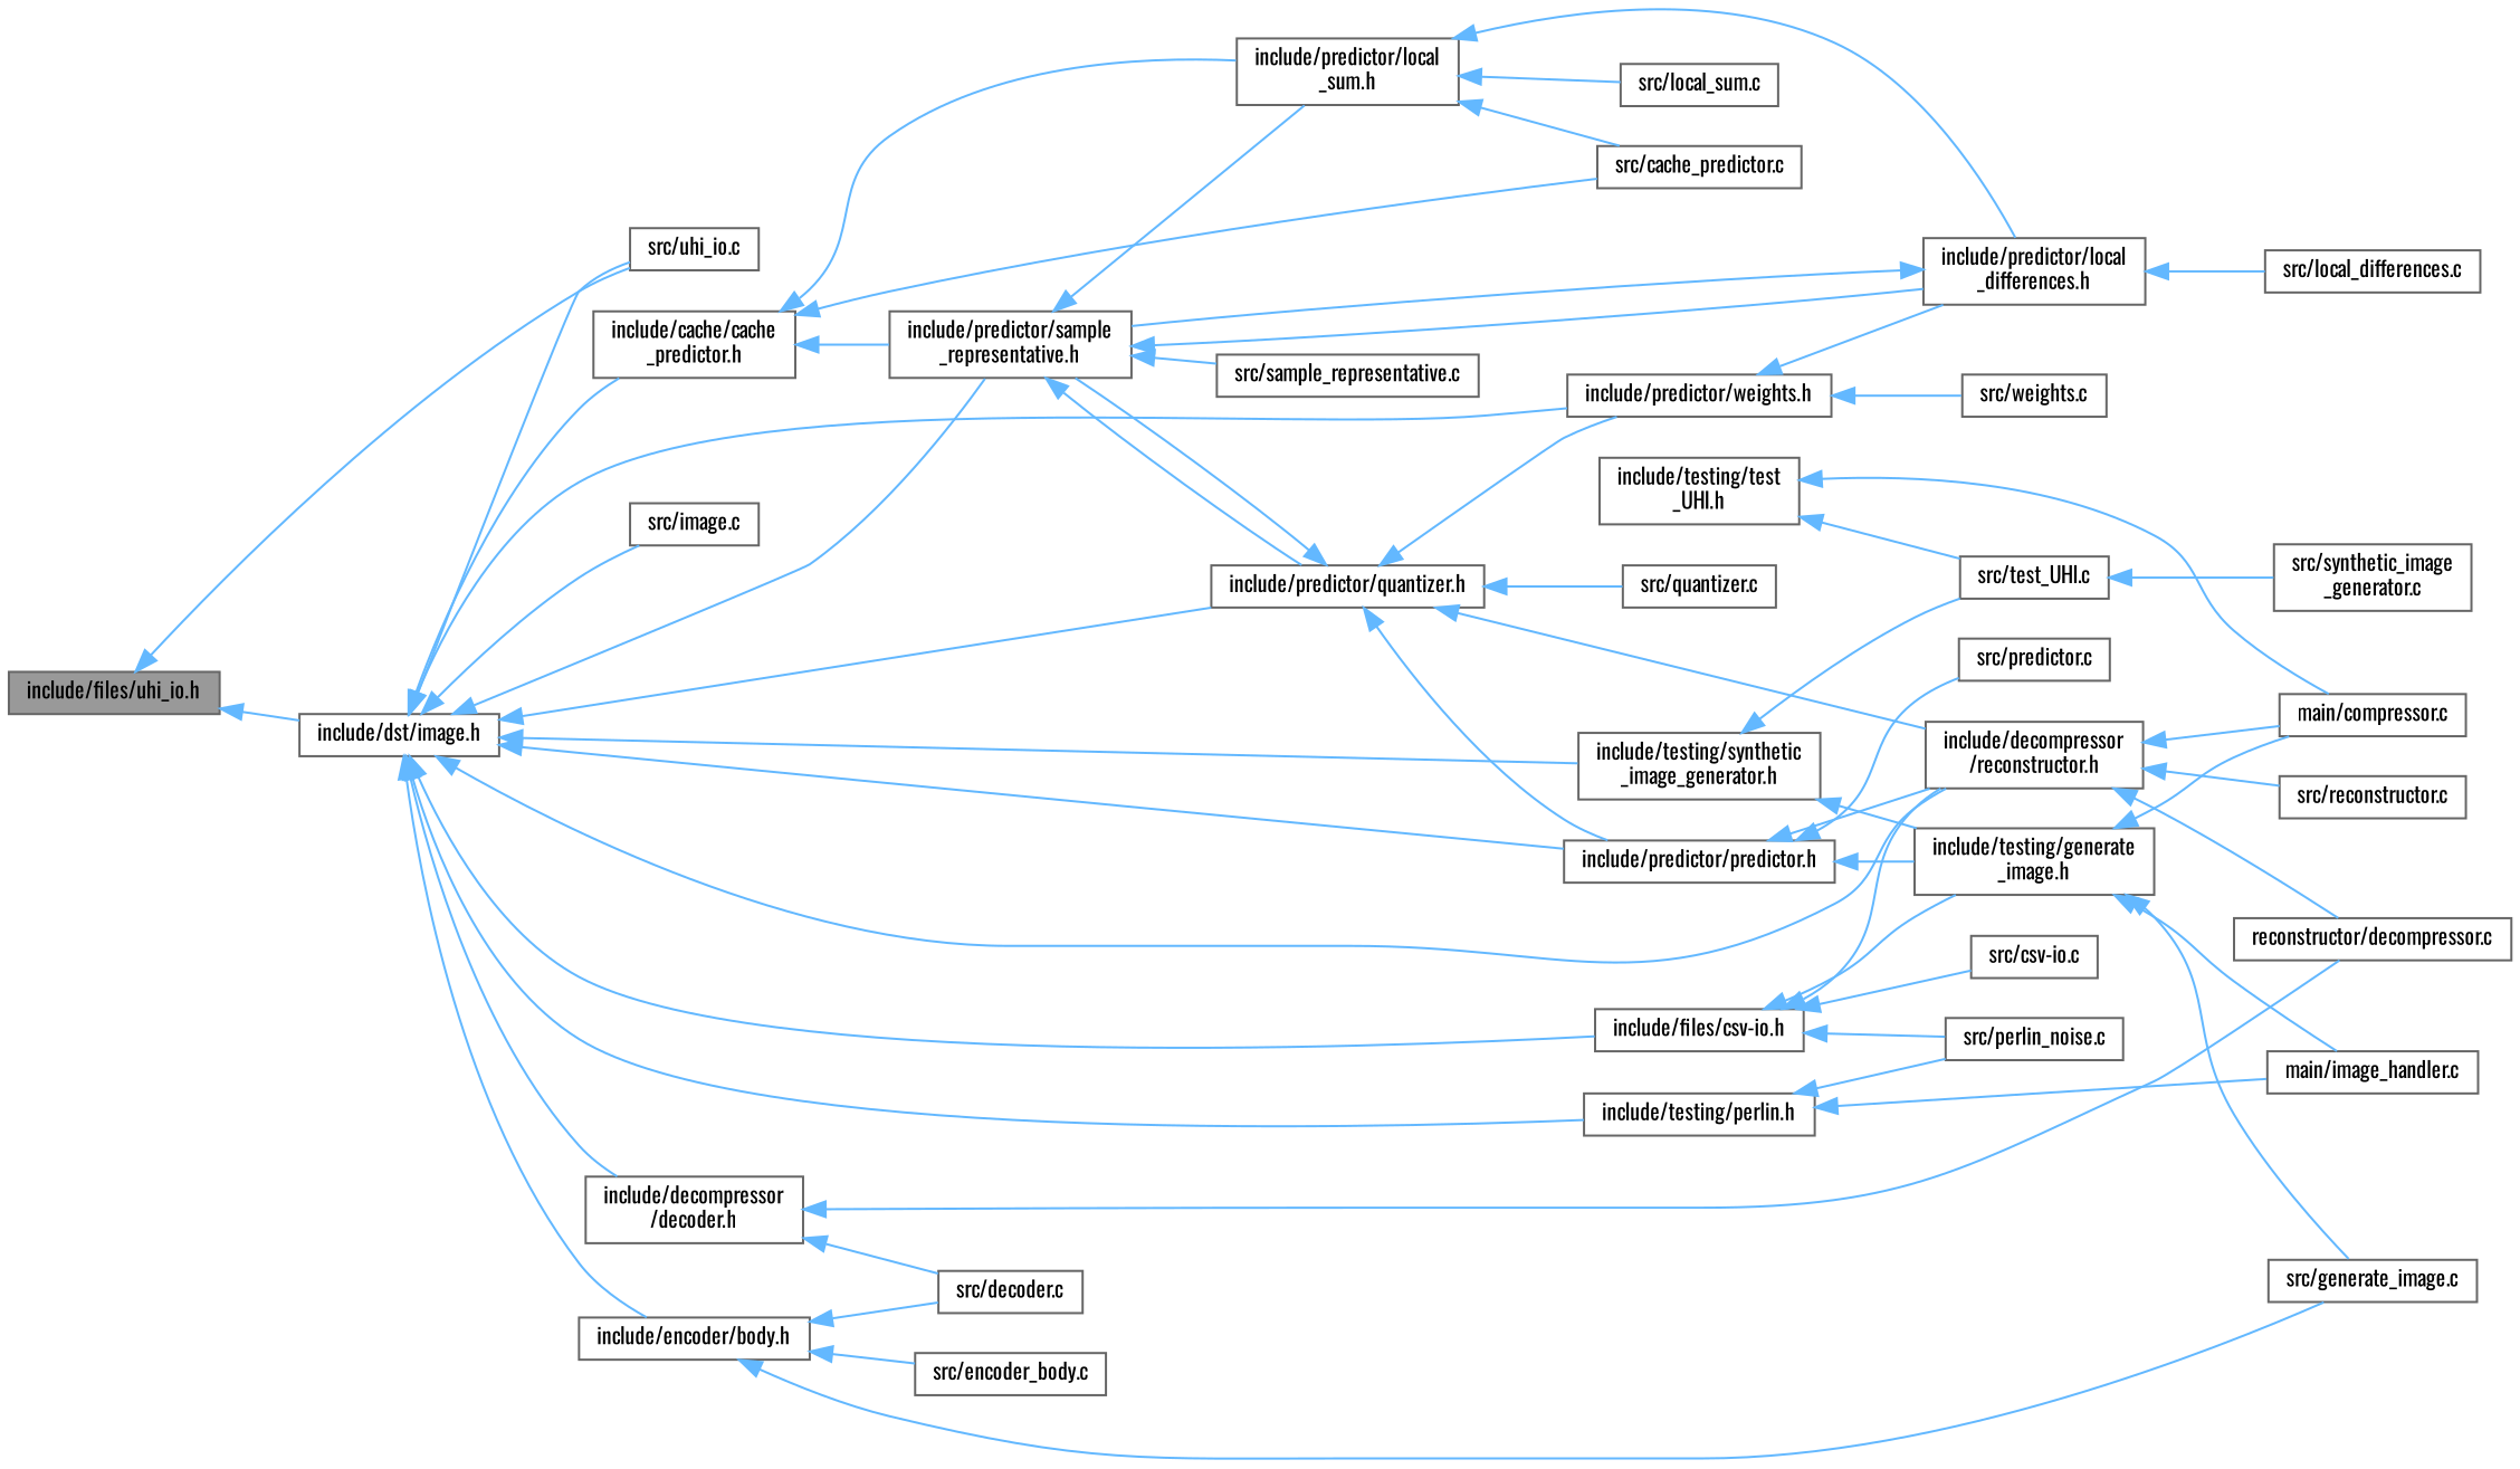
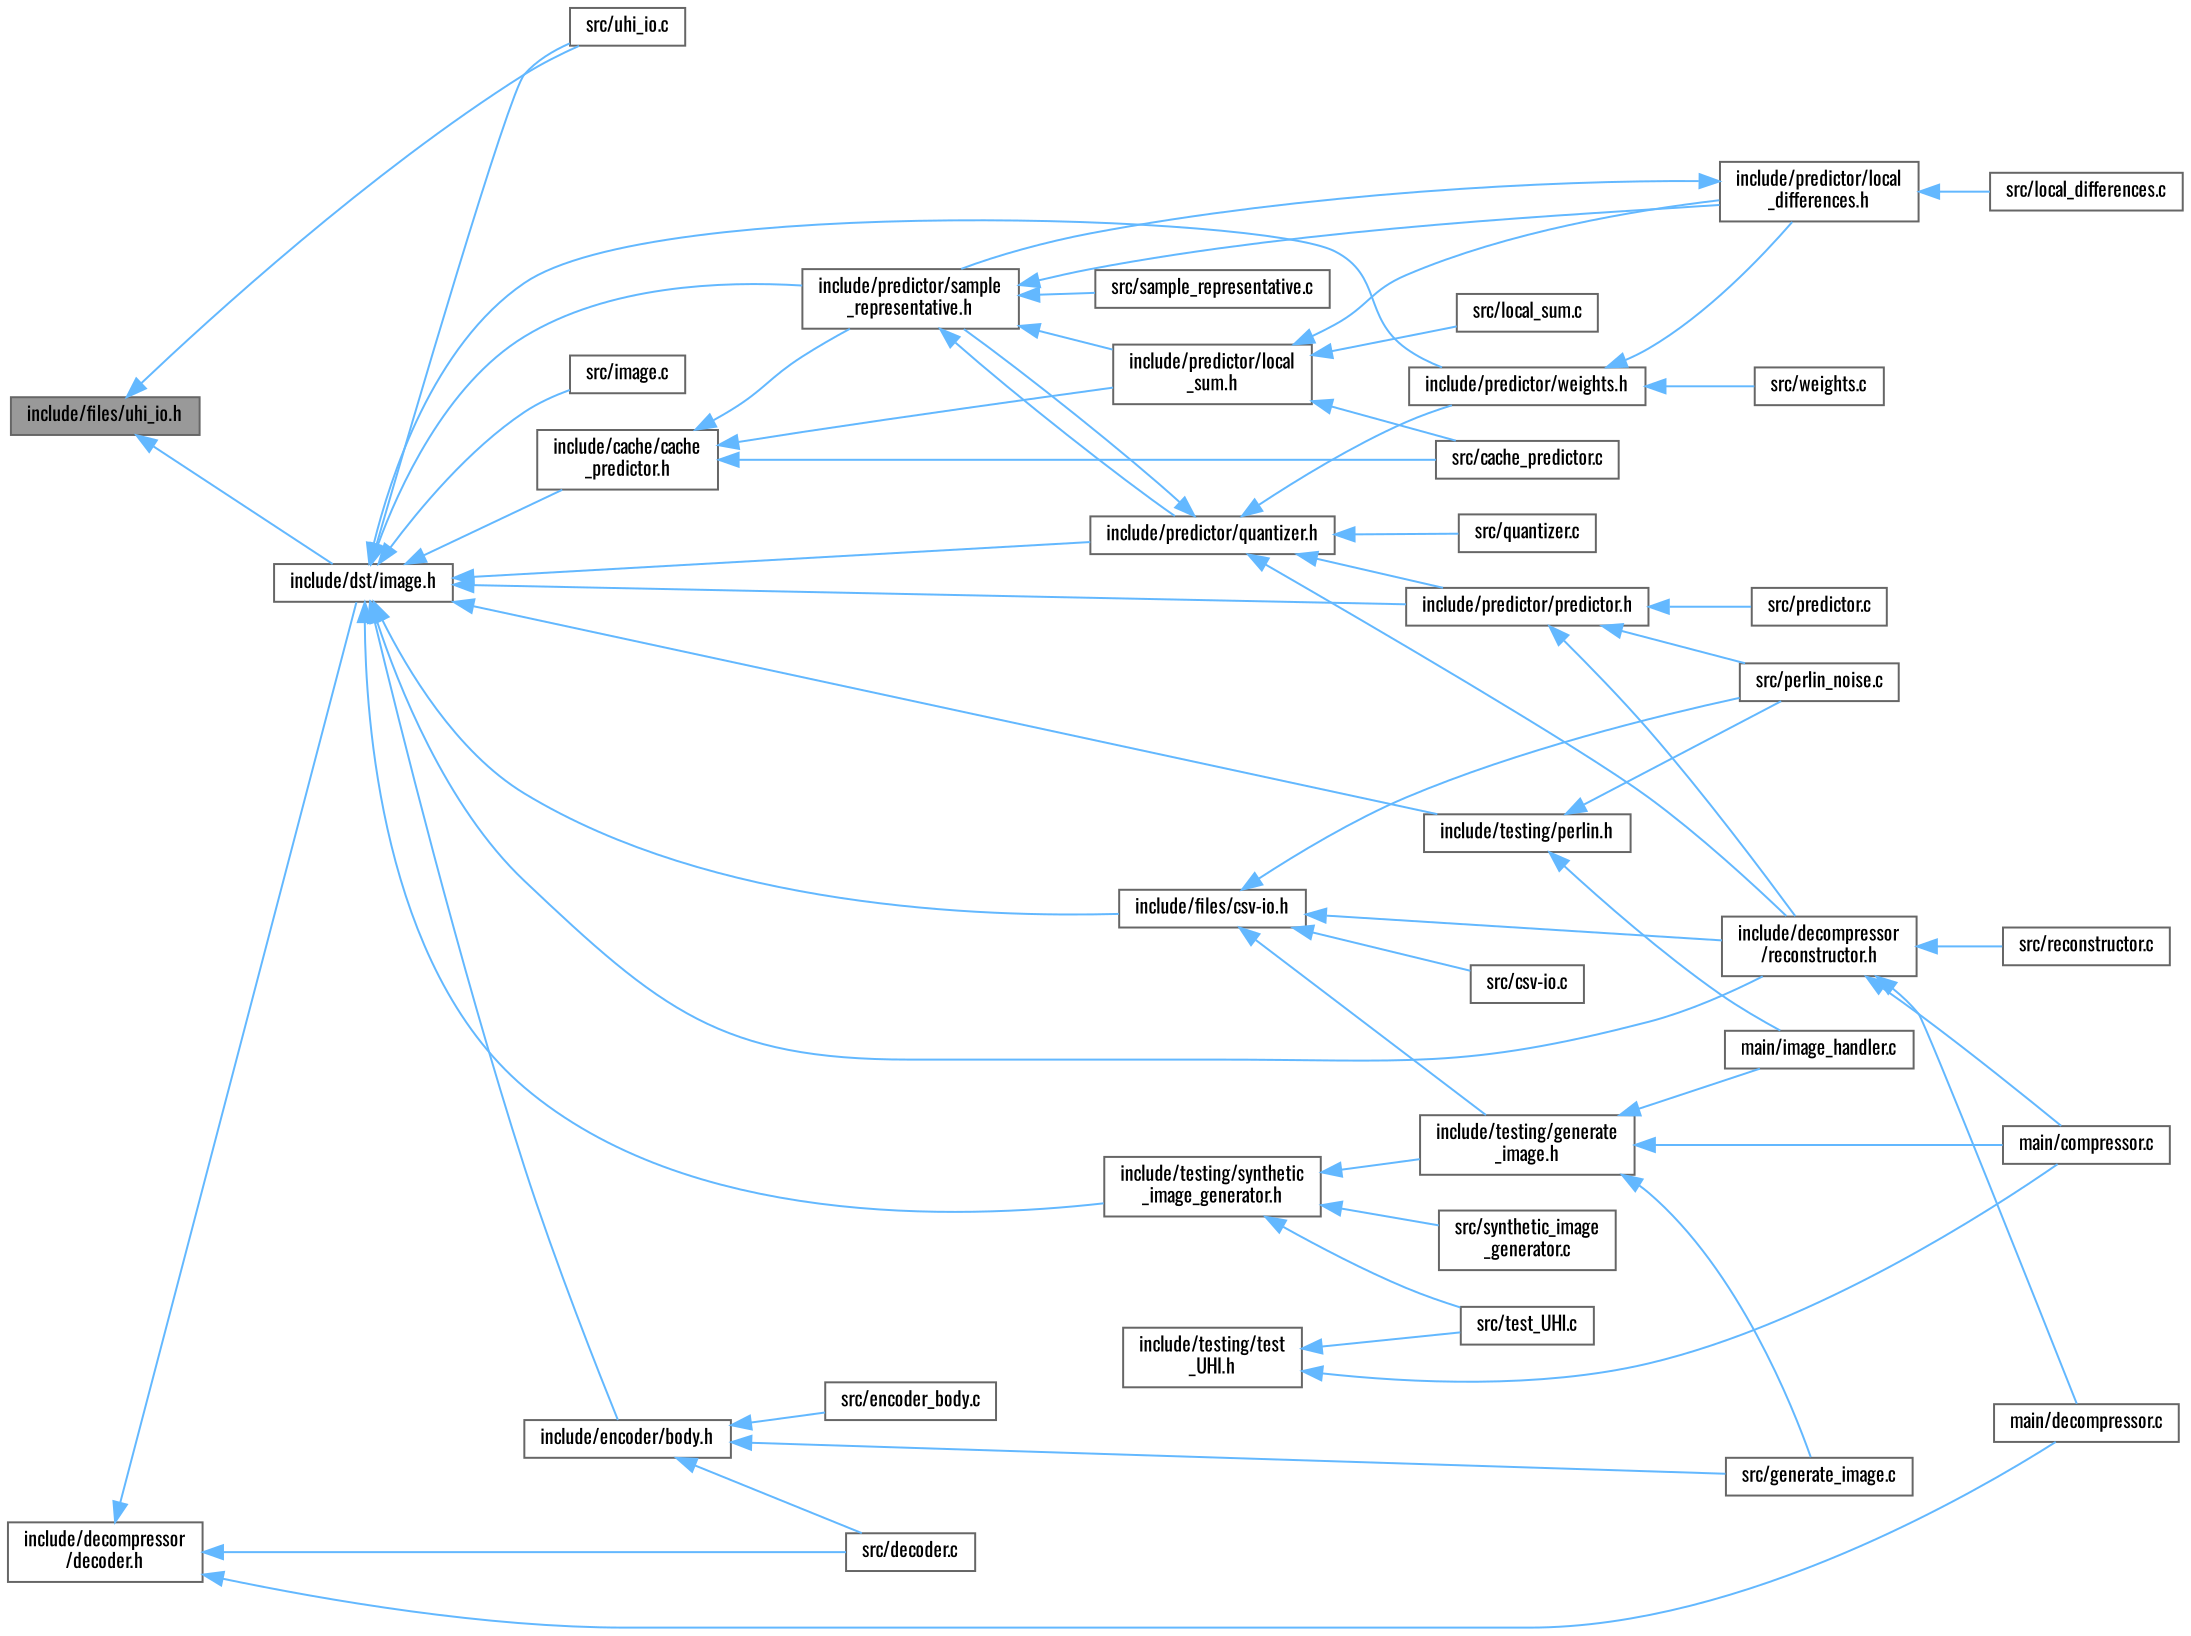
  digraph {
    fontname=Oswald
    rankdir=LR
    node [color=grey40 fillcolor=white fontname=Oswald fontsize=10 shape=box style=filled]
    edge [color=steelblue1 dir=back fontname=Oswald fontsize=10 labelfontname=Helvetica labelfontsize=10 style=solid]
    n1 [color=gray40 fillcolor=grey60 fontcolor=black height=0.2 label="include/files/uhi_io.h" width=0.4]
    n2 [height=0.2 label="include/dst/image.h" width=0.4]
    n3 [height=0.2 label="src/uhi_io.c" width=0.4]
    n4 [height=0.2 label="include/cache/cache\l_predictor.h" width=0.4]
    n5 [height=0.2 label="include/predictor/sample\l_representative.h" width=0.4]
    n6 [height=0.2 label="include/predictor/quantizer.h" width=0.4]
    n7 [height=0.2 label="include/decompressor\l/reconstructor.h" width=0.4]
    n8 [height=0.2 label="include/predictor/predictor.h" width=0.4]
    n9 [height=0.2 label="include/predictor/weights.h" width=0.4]
    n10 [height=0.2 label="include/decompressor\l/decoder.h" width=0.4]
    n11 [height=0.2 label="include/encoder/body.h" width=0.4]
    n12 [height=0.2 label="include/files/csv-io.h" width=0.4]
    n13 [height=0.2 label="include/testing/perlin.h" width=0.4]
    n14 [height=0.2 label="include/testing/synthetic\l_image_generator.h" width=0.4]
    n15 [height=0.2 label="src/image.c" width=0.4]
    n16 [height=0.2 label="include/testing/test\l_UHI.h" width=0.4]
    n17 [height=0.2 label="main/compressor.c" width=0.4]
    n18 [height=0.2 label="src/test_UHI.c" width=0.4]
    n19 [height=0.2 label="include/predictor/local\l_sum.h" width=0.4]
    n20 [height=0.2 label="src/cache_predictor.c" width=0.4]
    n21 [height=0.2 label="include/predictor/local\l_differences.h" width=0.4]
    n22 [height=0.2 label="src/sample_representative.c" width=0.4]
    n23 [height=0.2 label="src/quantizer.c" width=0.4]
-   n24 [height=0.2 label="reconstructor/decompressor.c" width=0.4]
+   n24 [height=0.2 label="main/decompressor.c" width=0.4]
    n25 [height=0.2 label="src/reconstructor.c" width=0.4]
    n26 [height=0.2 label="include/testing/generate\l_image.h" width=0.4]
    n27 [height=0.2 label="src/predictor.c" width=0.4]
    n28 [height=0.2 label="src/weights.c" width=0.4]
    n29 [height=0.2 label="src/decoder.c" width=0.4]
    n30 [height=0.2 label="src/generate_image.c" width=0.4]
    n31 [height=0.2 label="src/encoder_body.c" width=0.4]
    n32 [height=0.2 label="src/csv-io.c" width=0.4]
    n33 [height=0.2 label="src/perlin_noise.c" width=0.4]
    n34 [height=0.2 label="main/image_handler.c" width=0.4]
    n35 [height=0.2 label="src/synthetic_image\l_generator.c" width=0.4]
    n36 [height=0.2 label="src/local_sum.c" width=0.4]
    n37 [height=0.2 label="src/local_differences.c" width=0.4]
    n1 -> n2
    n1 -> n3
    n2 -> n3
    n2 -> n4
    n2 -> n5
    n2 -> n6
    n2 -> n7
    n2 -> n8
    n2 -> n9
-   n2 -> n10
+   n10 -> n2
    n2 -> n11
    n2 -> n12
    n2 -> n13
    n2 -> n14
    n2 -> n15
    n4 -> n5
    n4 -> n19
    n4 -> n20
    n5 -> n6
    n5 -> n19
    n5 -> n21
    n5 -> n22
    n6 -> n5
    n6 -> n7
    n6 -> n8
    n6 -> n9
    n6 -> n23
    n7 -> n17
    n7 -> n24
    n7 -> n25
    n8 -> n7
-   n8 -> n26
+   n8 -> n33
    n8 -> n27
    n9 -> n21
    n9 -> n28
    n10 -> n24
    n10 -> n29
    n11 -> n29
    n11 -> n30
    n11 -> n31
    n12 -> n7
    n12 -> n26
    n12 -> n32
    n12 -> n33
    n13 -> n33
    n13 -> n34
    n14 -> n18
    n14 -> n26
-   n18 -> n35
+   n14 -> n35
    n16 -> n17
    n16 -> n18
    n19 -> n20
    n19 -> n21
    n19 -> n36
    n21 -> n5
    n21 -> n37
    n26 -> n17
    n26 -> n30
    n26 -> n34
  }
